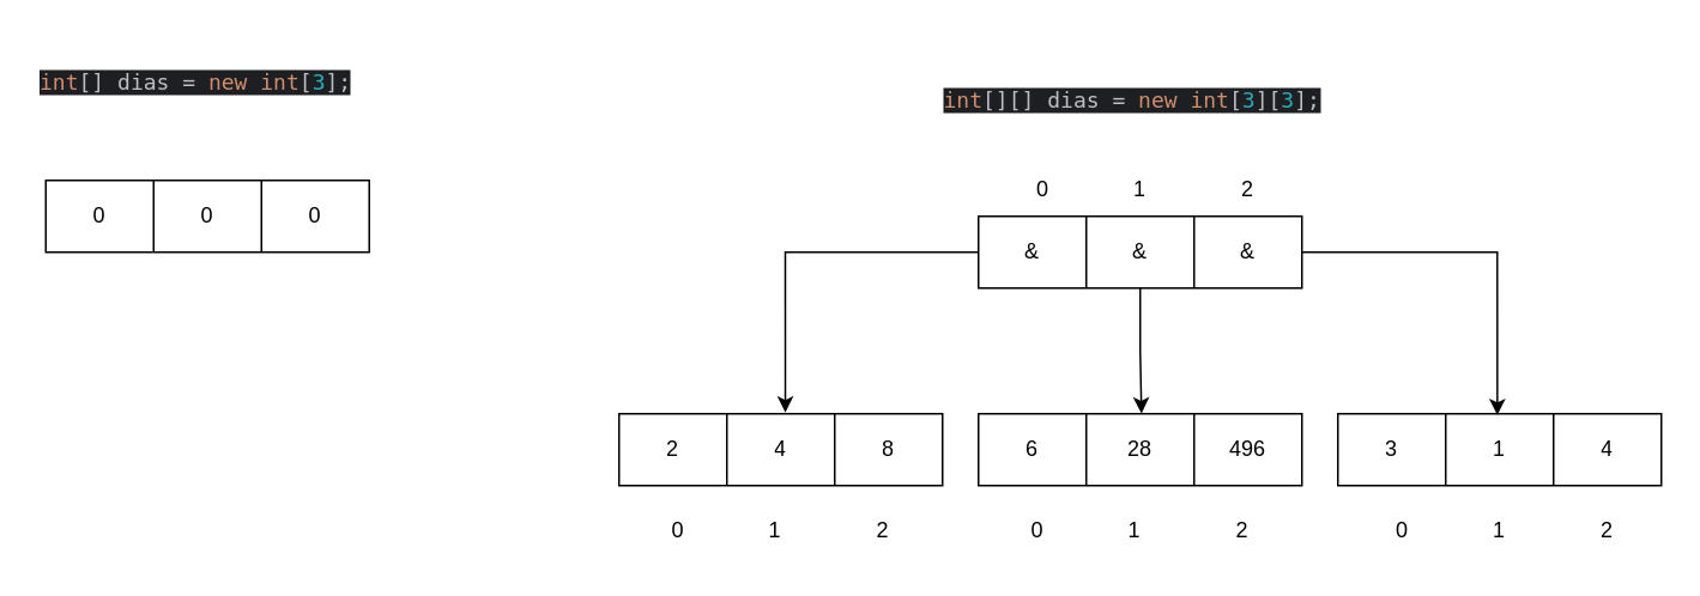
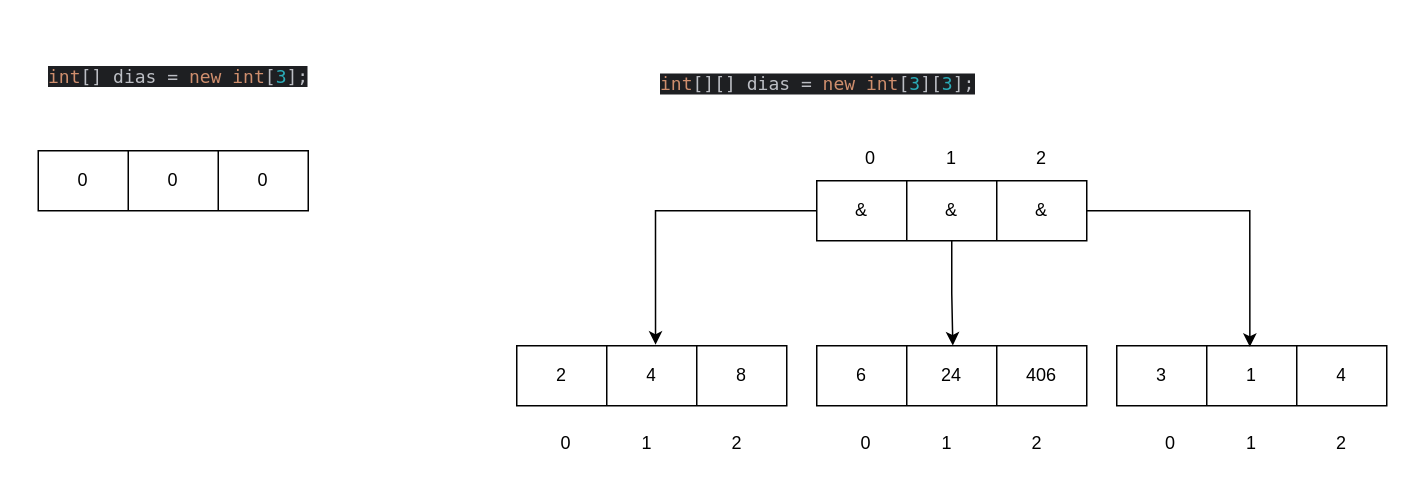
  <mxCell id="0" />
  <mxCell id="1" parent="0" />
- <mxCell id="2" value="&lt;div style=&quot;background-color: rgb(30, 31, 34); color: rgb(188, 190, 196);&quot;&gt;&lt;pre style=&quot;font-family:'JetBrains Mono',monospace;font-size:9,8pt;&quot;&gt;&lt;span style=&quot;color: rgb(207, 142, 109);&quot;&gt;int&lt;/span&gt;[][] dias = &lt;span style=&quot;color: rgb(207, 142, 109);&quot;&gt;new int&lt;/span&gt;[&lt;span style=&quot;color: rgb(42, 172, 184);&quot;&gt;3&lt;/span&gt;][&lt;span style=&quot;color: rgb(42, 172, 184);&quot;&gt;3&lt;/span&gt;];&lt;/pre&gt;&lt;/div&gt;" style="text;whiteSpace=wrap;html=1;" vertex="1" parent="1"><mxGeometry x="522.5" y="30" width="223" height="50" as="geometry" /></mxCell>
- <mxCell id="3" value="&lt;div style=&quot;background-color:#1e1f22;color:#bcbec4&quot;&gt;&lt;pre style=&quot;font-family:'JetBrains Mono',monospace;font-size:9,8pt;&quot;&gt;&lt;span style=&quot;color:#cf8e6d;&quot;&gt;int&lt;/span&gt;[] dias = &lt;span style=&quot;color:#cf8e6d;&quot;&gt;new int&lt;/span&gt;[&lt;span style=&quot;color:#2aacb8;&quot;&gt;3&lt;/span&gt;];&lt;/pre&gt;&lt;/div&gt;" style="text;whiteSpace=wrap;html=1;" vertex="1" parent="1"><mxGeometry x="20" y="20" width="190" height="50" as="geometry" /></mxCell>
+ <mxCell id="2" value="&lt;div style=&quot;background-color: rgb(30, 31, 34); color: rgb(188, 190, 196);&quot;&gt;&lt;pre style=&quot;font-family:'JetBrains Mono',monospace;font-size:9,8pt;&quot;&gt;&lt;span style=&quot;color: rgb(207, 142, 109);&quot;&gt;int&lt;/span&gt;[][] dias = &lt;span style=&quot;color: rgb(207, 142, 109);&quot;&gt;new int&lt;/span&gt;[&lt;span style=&quot;color: rgb(42, 172, 184);&quot;&gt;3&lt;/span&gt;][&lt;span style=&quot;color: rgb(42, 172, 184);&quot;&gt;3&lt;/span&gt;];&lt;/pre&gt;&lt;/div&gt;" style="text;whiteSpace=wrap;html=1;" vertex="1" parent="1"><mxGeometry x="437.5" y="30" width="223" height="50" as="geometry" /></mxCell>
+ <mxCell id="3" value="&lt;div style=&quot;background-color:#1e1f22;color:#bcbec4&quot;&gt;&lt;pre style=&quot;font-family:'JetBrains Mono',monospace;font-size:9,8pt;&quot;&gt;&lt;span style=&quot;color:#cf8e6d;&quot;&gt;int&lt;/span&gt;[] dias = &lt;span style=&quot;color:#cf8e6d;&quot;&gt;new int&lt;/span&gt;[&lt;span style=&quot;color:#2aacb8;&quot;&gt;3&lt;/span&gt;];&lt;/pre&gt;&lt;/div&gt;" style="text;whiteSpace=wrap;html=1;" vertex="1" parent="1"><mxGeometry x="30" y="25" width="190" height="50" as="geometry" /></mxCell>
  <mxCell id="4" value="" style="shape=table;startSize=0;container=1;collapsible=0;childLayout=tableLayout;" vertex="1" parent="1"><mxGeometry x="25" y="100" width="180" height="40" as="geometry" /></mxCell>
  <mxCell id="5" value="" style="shape=tableRow;horizontal=0;startSize=0;swimlaneHead=0;swimlaneBody=0;strokeColor=inherit;top=0;left=0;bottom=0;right=0;collapsible=0;dropTarget=0;fillColor=none;points=[[0,0.5],[1,0.5]];portConstraint=eastwest;" vertex="1" parent="4"><mxGeometry width="180" height="40" as="geometry" /></mxCell>
  <mxCell id="6" value="0" style="shape=partialRectangle;html=1;whiteSpace=wrap;connectable=0;strokeColor=inherit;overflow=hidden;fillColor=none;top=0;left=0;bottom=0;right=0;pointerEvents=1;" vertex="1" parent="5"><mxGeometry width="60" height="40" as="geometry"><mxRectangle width="60" height="40" as="alternateBounds" /></mxGeometry></mxCell>
  <mxCell id="7" value="0" style="shape=partialRectangle;html=1;whiteSpace=wrap;connectable=0;strokeColor=inherit;overflow=hidden;fillColor=none;top=0;left=0;bottom=0;right=0;pointerEvents=1;" vertex="1" parent="5"><mxGeometry x="60" width="60" height="40" as="geometry"><mxRectangle width="60" height="40" as="alternateBounds" /></mxGeometry></mxCell>
  <mxCell id="8" value="0" style="shape=partialRectangle;html=1;whiteSpace=wrap;connectable=0;strokeColor=inherit;overflow=hidden;fillColor=none;top=0;left=0;bottom=0;right=0;pointerEvents=1;" vertex="1" parent="5"><mxGeometry x="120" width="60" height="40" as="geometry"><mxRectangle width="60" height="40" as="alternateBounds" /></mxGeometry></mxCell>
  <mxCell id="9" value="" style="shape=table;startSize=0;container=1;collapsible=0;childLayout=tableLayout;" vertex="1" parent="1"><mxGeometry x="544" y="120" width="180" height="40" as="geometry" /></mxCell>
  <mxCell id="10" value="" style="shape=tableRow;horizontal=0;startSize=0;swimlaneHead=0;swimlaneBody=0;strokeColor=inherit;top=0;left=0;bottom=0;right=0;collapsible=0;dropTarget=0;fillColor=none;points=[[0,0.5],[1,0.5]];portConstraint=eastwest;" vertex="1" parent="9"><mxGeometry width="180" height="40" as="geometry" /></mxCell>
  <mxCell id="11" value="&amp;amp;" style="shape=partialRectangle;html=1;whiteSpace=wrap;connectable=0;strokeColor=inherit;overflow=hidden;fillColor=none;top=0;left=0;bottom=0;right=0;pointerEvents=1;" vertex="1" parent="10"><mxGeometry width="60" height="40" as="geometry"><mxRectangle width="60" height="40" as="alternateBounds" /></mxGeometry></mxCell>
  <mxCell id="12" value="&amp;amp;" style="shape=partialRectangle;html=1;whiteSpace=wrap;connectable=0;strokeColor=inherit;overflow=hidden;fillColor=none;top=0;left=0;bottom=0;right=0;pointerEvents=1;" vertex="1" parent="10"><mxGeometry x="60" width="60" height="40" as="geometry"><mxRectangle width="60" height="40" as="alternateBounds" /></mxGeometry></mxCell>
  <mxCell id="13" value="&amp;amp;" style="shape=partialRectangle;html=1;whiteSpace=wrap;connectable=0;strokeColor=inherit;overflow=hidden;fillColor=none;top=0;left=0;bottom=0;right=0;pointerEvents=1;" vertex="1" parent="10"><mxGeometry x="120" width="60" height="40" as="geometry"><mxRectangle width="60" height="40" as="alternateBounds" /></mxGeometry></mxCell>
  <mxCell id="14" value="" style="shape=table;startSize=0;container=1;collapsible=0;childLayout=tableLayout;" vertex="1" parent="1"><mxGeometry x="544" y="230" width="180" height="40" as="geometry" /></mxCell>
  <mxCell id="15" value="" style="shape=tableRow;horizontal=0;startSize=0;swimlaneHead=0;swimlaneBody=0;strokeColor=inherit;top=0;left=0;bottom=0;right=0;collapsible=0;dropTarget=0;fillColor=none;points=[[0,0.5],[1,0.5]];portConstraint=eastwest;" vertex="1" parent="14"><mxGeometry width="180" height="40" as="geometry" /></mxCell>
  <mxCell id="16" value="6" style="shape=partialRectangle;html=1;whiteSpace=wrap;connectable=0;strokeColor=inherit;overflow=hidden;fillColor=none;top=0;left=0;bottom=0;right=0;pointerEvents=1;" vertex="1" parent="15"><mxGeometry width="60" height="40" as="geometry"><mxRectangle width="60" height="40" as="alternateBounds" /></mxGeometry></mxCell>
- <mxCell id="17" value="28" style="shape=partialRectangle;html=1;whiteSpace=wrap;connectable=0;strokeColor=inherit;overflow=hidden;fillColor=none;top=0;left=0;bottom=0;right=0;pointerEvents=1;" vertex="1" parent="15"><mxGeometry x="60" width="60" height="40" as="geometry"><mxRectangle width="60" height="40" as="alternateBounds" /></mxGeometry></mxCell>
- <mxCell id="18" value="496" style="shape=partialRectangle;html=1;whiteSpace=wrap;connectable=0;strokeColor=inherit;overflow=hidden;fillColor=none;top=0;left=0;bottom=0;right=0;pointerEvents=1;" vertex="1" parent="15"><mxGeometry x="120" width="60" height="40" as="geometry"><mxRectangle width="60" height="40" as="alternateBounds" /></mxGeometry></mxCell>
+ <mxCell id="17" value="24" style="shape=partialRectangle;html=1;whiteSpace=wrap;connectable=0;strokeColor=inherit;overflow=hidden;fillColor=none;top=0;left=0;bottom=0;right=0;pointerEvents=1;" vertex="1" parent="15"><mxGeometry x="60" width="60" height="40" as="geometry"><mxRectangle width="60" height="40" as="alternateBounds" /></mxGeometry></mxCell>
+ <mxCell id="18" value="406" style="shape=partialRectangle;html=1;whiteSpace=wrap;connectable=0;strokeColor=inherit;overflow=hidden;fillColor=none;top=0;left=0;bottom=0;right=0;pointerEvents=1;" vertex="1" parent="15"><mxGeometry x="120" width="60" height="40" as="geometry"><mxRectangle width="60" height="40" as="alternateBounds" /></mxGeometry></mxCell>
  <mxCell id="19" value="" style="shape=table;startSize=0;container=1;collapsible=0;childLayout=tableLayout;" vertex="1" parent="1"><mxGeometry x="744" y="230" width="180" height="40" as="geometry" /></mxCell>
  <mxCell id="20" value="" style="shape=tableRow;horizontal=0;startSize=0;swimlaneHead=0;swimlaneBody=0;strokeColor=inherit;top=0;left=0;bottom=0;right=0;collapsible=0;dropTarget=0;fillColor=none;points=[[0,0.5],[1,0.5]];portConstraint=eastwest;" vertex="1" parent="19"><mxGeometry width="180" height="40" as="geometry" /></mxCell>
  <mxCell id="21" value="3" style="shape=partialRectangle;html=1;whiteSpace=wrap;connectable=0;strokeColor=inherit;overflow=hidden;fillColor=none;top=0;left=0;bottom=0;right=0;pointerEvents=1;" vertex="1" parent="20"><mxGeometry width="60" height="40" as="geometry"><mxRectangle width="60" height="40" as="alternateBounds" /></mxGeometry></mxCell>
  <mxCell id="22" value="1" style="shape=partialRectangle;html=1;whiteSpace=wrap;connectable=0;strokeColor=inherit;overflow=hidden;fillColor=none;top=0;left=0;bottom=0;right=0;pointerEvents=1;" vertex="1" parent="20"><mxGeometry x="60" width="60" height="40" as="geometry"><mxRectangle width="60" height="40" as="alternateBounds" /></mxGeometry></mxCell>
  <mxCell id="23" value="4" style="shape=partialRectangle;html=1;whiteSpace=wrap;connectable=0;strokeColor=inherit;overflow=hidden;fillColor=none;top=0;left=0;bottom=0;right=0;pointerEvents=1;" vertex="1" parent="20"><mxGeometry x="120" width="60" height="40" as="geometry"><mxRectangle width="60" height="40" as="alternateBounds" /></mxGeometry></mxCell>
  <mxCell id="24" value="" style="shape=table;startSize=0;container=1;collapsible=0;childLayout=tableLayout;" vertex="1" parent="1"><mxGeometry x="344" y="230" width="180" height="40" as="geometry" /></mxCell>
  <mxCell id="25" value="" style="shape=tableRow;horizontal=0;startSize=0;swimlaneHead=0;swimlaneBody=0;strokeColor=inherit;top=0;left=0;bottom=0;right=0;collapsible=0;dropTarget=0;fillColor=none;points=[[0,0.5],[1,0.5]];portConstraint=eastwest;" vertex="1" parent="24"><mxGeometry width="180" height="40" as="geometry" /></mxCell>
  <mxCell id="26" value="2" style="shape=partialRectangle;html=1;whiteSpace=wrap;connectable=0;strokeColor=inherit;overflow=hidden;fillColor=none;top=0;left=0;bottom=0;right=0;pointerEvents=1;" vertex="1" parent="25"><mxGeometry width="60" height="40" as="geometry"><mxRectangle width="60" height="40" as="alternateBounds" /></mxGeometry></mxCell>
  <mxCell id="27" value="4" style="shape=partialRectangle;html=1;whiteSpace=wrap;connectable=0;strokeColor=inherit;overflow=hidden;fillColor=none;top=0;left=0;bottom=0;right=0;pointerEvents=1;" vertex="1" parent="25"><mxGeometry x="60" width="60" height="40" as="geometry"><mxRectangle width="60" height="40" as="alternateBounds" /></mxGeometry></mxCell>
  <mxCell id="28" value="8" style="shape=partialRectangle;html=1;whiteSpace=wrap;connectable=0;strokeColor=inherit;overflow=hidden;fillColor=none;top=0;left=0;bottom=0;right=0;pointerEvents=1;" vertex="1" parent="25"><mxGeometry x="120" width="60" height="40" as="geometry"><mxRectangle width="60" height="40" as="alternateBounds" /></mxGeometry></mxCell>
  <mxCell id="29" style="edgeStyle=orthogonalEdgeStyle;rounded=0;orthogonalLoop=1;jettySize=auto;html=1;entryX=0.514;entryY=-0.018;entryDx=0;entryDy=0;entryPerimeter=0;" edge="1" parent="1" source="10" target="25"><mxGeometry relative="1" as="geometry" /></mxCell>
  <mxCell id="30" style="edgeStyle=orthogonalEdgeStyle;rounded=0;orthogonalLoop=1;jettySize=auto;html=1;entryX=0.504;entryY=-0.003;entryDx=0;entryDy=0;entryPerimeter=0;" edge="1" parent="1" source="9" target="15"><mxGeometry relative="1" as="geometry" /></mxCell>
  <mxCell id="31" style="edgeStyle=orthogonalEdgeStyle;rounded=0;orthogonalLoop=1;jettySize=auto;html=1;entryX=0.493;entryY=0.018;entryDx=0;entryDy=0;entryPerimeter=0;" edge="1" parent="1" source="10" target="20"><mxGeometry relative="1" as="geometry" /></mxCell>
  <mxCell id="32" value="&lt;div&gt;0&lt;/div&gt;" style="text;strokeColor=none;align=center;fillColor=none;html=1;verticalAlign=middle;whiteSpace=wrap;rounded=0;" vertex="1" parent="1"><mxGeometry x="550" y="90" width="60" height="30" as="geometry" /></mxCell>
  <mxCell id="33" value="1" style="text;strokeColor=none;align=center;fillColor=none;html=1;verticalAlign=middle;whiteSpace=wrap;rounded=0;" vertex="1" parent="1"><mxGeometry x="604" y="90" width="60" height="30" as="geometry" /></mxCell>
  <mxCell id="34" value="2" style="text;strokeColor=none;align=center;fillColor=none;html=1;verticalAlign=middle;whiteSpace=wrap;rounded=0;" vertex="1" parent="1"><mxGeometry x="664" y="90" width="60" height="30" as="geometry" /></mxCell>
  <mxCell id="35" value="&lt;div&gt;0&lt;/div&gt;" style="text;strokeColor=none;align=center;fillColor=none;html=1;verticalAlign=middle;whiteSpace=wrap;rounded=0;" vertex="1" parent="1"><mxGeometry x="347" y="280" width="60" height="30" as="geometry" /></mxCell>
  <mxCell id="36" value="1" style="text;strokeColor=none;align=center;fillColor=none;html=1;verticalAlign=middle;whiteSpace=wrap;rounded=0;" vertex="1" parent="1"><mxGeometry x="401" y="280" width="60" height="30" as="geometry" /></mxCell>
  <mxCell id="37" value="2" style="text;strokeColor=none;align=center;fillColor=none;html=1;verticalAlign=middle;whiteSpace=wrap;rounded=0;" vertex="1" parent="1"><mxGeometry x="461" y="280" width="60" height="30" as="geometry" /></mxCell>
  <mxCell id="38" value="&lt;div&gt;0&lt;/div&gt;" style="text;strokeColor=none;align=center;fillColor=none;html=1;verticalAlign=middle;whiteSpace=wrap;rounded=0;" vertex="1" parent="1"><mxGeometry x="547" y="280" width="60" height="30" as="geometry" /></mxCell>
  <mxCell id="39" value="1" style="text;strokeColor=none;align=center;fillColor=none;html=1;verticalAlign=middle;whiteSpace=wrap;rounded=0;" vertex="1" parent="1"><mxGeometry x="601" y="280" width="60" height="30" as="geometry" /></mxCell>
  <mxCell id="40" value="2" style="text;strokeColor=none;align=center;fillColor=none;html=1;verticalAlign=middle;whiteSpace=wrap;rounded=0;" vertex="1" parent="1"><mxGeometry x="661" y="280" width="60" height="30" as="geometry" /></mxCell>
  <mxCell id="41" value="&lt;div&gt;0&lt;/div&gt;" style="text;strokeColor=none;align=center;fillColor=none;html=1;verticalAlign=middle;whiteSpace=wrap;rounded=0;" vertex="1" parent="1"><mxGeometry x="750" y="280" width="60" height="30" as="geometry" /></mxCell>
  <mxCell id="42" value="1" style="text;strokeColor=none;align=center;fillColor=none;html=1;verticalAlign=middle;whiteSpace=wrap;rounded=0;" vertex="1" parent="1"><mxGeometry x="804" y="280" width="60" height="30" as="geometry" /></mxCell>
  <mxCell id="43" value="2" style="text;strokeColor=none;align=center;fillColor=none;html=1;verticalAlign=middle;whiteSpace=wrap;rounded=0;" vertex="1" parent="1"><mxGeometry x="864" y="280" width="60" height="30" as="geometry" /></mxCell>
